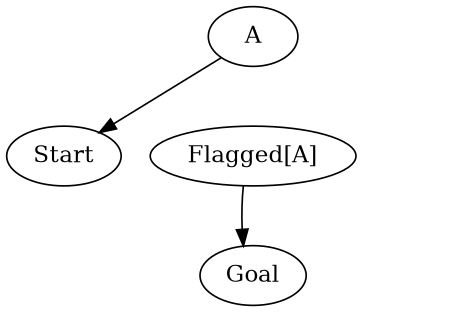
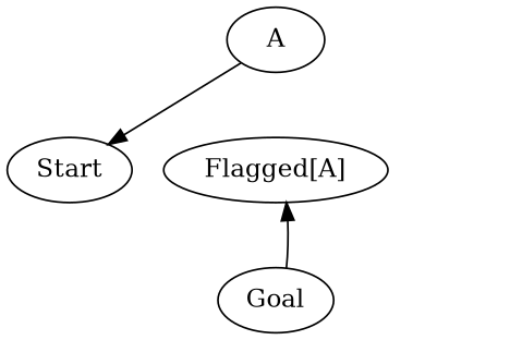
  digraph {
    A [group=upper]
    Start
    n3 [group=upper label="Flagged[A]"]
    Goal
    n5 [label=PosInt style=invis]
    A -> Start
    A -> n3 [style=invis]
-   n3 -> Goal
+   Goal -> n3
    n5 -> n3 [style=invis]
  }
